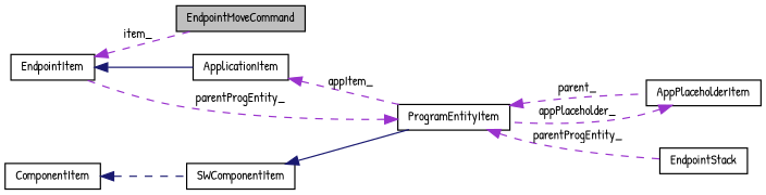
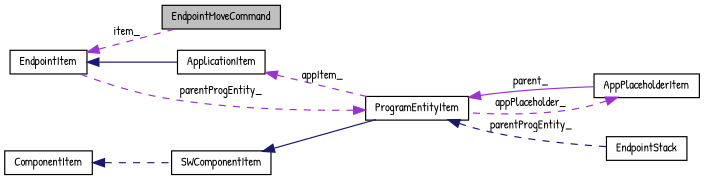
  digraph {
    fontname="Patrick Hand"
    rankdir=LR
    node [color=black fontname="Patrick Hand" fontsize=10 shape=record]
    edge [color=darkorchid3 dir=back fontname="Patrick Hand" fontsize=10 labelfontname=FreeSans labelfontsize=10 style=dashed]
    n1 [fillcolor=grey75 fontcolor=black height=0.2 label=EndpointMoveCommand style=filled width=0.4]
    n2 [height=0.2 label=EndpointItem width=0.4]
    n3 [height=0.2 label=ApplicationItem width=0.4]
    n4 [height=0.2 label=ProgramEntityItem width=0.4]
    n5 [height=0.2 label=AppPlaceholderItem width=0.4]
    n6 [height=0.2 label=EndpointStack width=0.4]
    n7 [height=0.2 label=SWComponentItem width=0.4]
    n8 [height=0.2 label=ComponentItem width=0.4]
    n2 -> n1 [label=item_]
    n2 -> n3 [color=midnightblue style=solid]
    n3 -> n4 [label=appItem_]
    n4 -> n2 [label=parentProgEntity_]
-   n4 -> n5 [label=parent_]
-   n4 -> n6 [label=parentProgEntity_]
+   n4 -> n5 [label=parent_ style=solid]
+   n4 -> n6 [color=midnightblue label=parentProgEntity_]
    n5 -> n4 [label=appPlaceholder_]
    n7 -> n4 [color=midnightblue style=solid]
    n8 -> n7 [color=midnightblue]
  }
